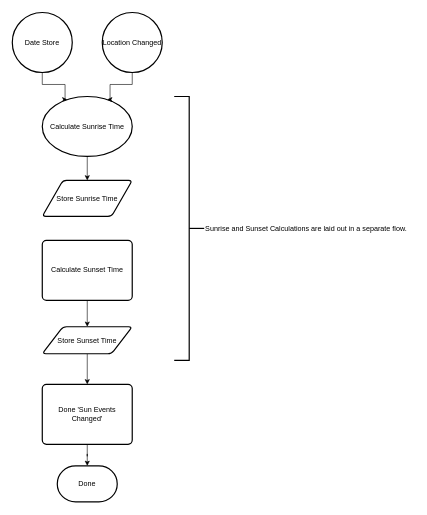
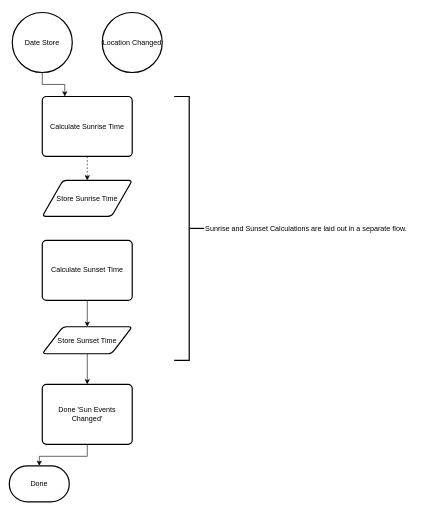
  <mxCell id="0" />
  <mxCell id="1" parent="0" />
  <mxCell id="2" style="edgeStyle=orthogonalEdgeStyle;rounded=0;orthogonalLoop=1;jettySize=auto;html=1;exitX=0.5;exitY=1;exitDx=0;exitDy=0;exitPerimeter=0;entryX=0.25;entryY=0;entryDx=0;entryDy=0;" parent="1" source="3" target="5" edge="1"><mxGeometry relative="1" as="geometry"><Array as="points"><mxPoint x="70" y="140" /><mxPoint x="108" y="140" /></Array></mxGeometry></mxCell>
  <mxCell id="3" value="Date Store" style="strokeWidth=2;html=1;shape=mxgraph.flowchart.start_2;whiteSpace=wrap;" parent="1" vertex="1"><mxGeometry x="20" y="20" width="100" height="100" as="geometry" /></mxCell>
- <mxCell id="4" style="edgeStyle=orthogonalEdgeStyle;rounded=0;orthogonalLoop=1;jettySize=auto;html=1;exitX=0.5;exitY=1;exitDx=0;exitDy=0;entryX=0.5;entryY=0;entryDx=0;entryDy=0;" parent="1" source="5" target="9" edge="1"><mxGeometry relative="1" as="geometry" /></mxCell>
- <mxCell id="5" value="Calculate Sunrise Time" style="ellipse;whiteSpace=wrap;html=1;absoluteArcSize=1;arcSize=14;strokeWidth=2;" parent="1" vertex="1"><mxGeometry x="70" y="160" width="150" height="100" as="geometry" /></mxCell>
+ <mxCell id="4" style="edgeStyle=orthogonalEdgeStyle;rounded=0;orthogonalLoop=1;jettySize=auto;html=1;exitX=0.5;exitY=1;exitDx=0;exitDy=0;entryX=0.5;entryY=0;entryDx=0;entryDy=0;dashed=1;" parent="1" source="5" target="9" edge="1"><mxGeometry relative="1" as="geometry" /></mxCell>
+ <mxCell id="5" value="Calculate Sunrise Time" style="rounded=1;whiteSpace=wrap;html=1;absoluteArcSize=1;arcSize=14;strokeWidth=2;" parent="1" vertex="1"><mxGeometry x="70" y="160" width="150" height="100" as="geometry" /></mxCell>
  <mxCell id="6" style="edgeStyle=orthogonalEdgeStyle;rounded=0;orthogonalLoop=1;jettySize=auto;html=1;exitX=0.5;exitY=1;exitDx=0;exitDy=0;entryX=0.5;entryY=0;entryDx=0;entryDy=0;" parent="1" source="7" target="11" edge="1"><mxGeometry relative="1" as="geometry" /></mxCell>
  <mxCell id="7" value="Calculate Sunset Time" style="rounded=1;whiteSpace=wrap;html=1;absoluteArcSize=1;arcSize=14;strokeWidth=2;" parent="1" vertex="1"><mxGeometry x="70" y="400" width="150" height="100" as="geometry" /></mxCell>
- <mxCell id="8" value="Done" style="strokeWidth=2;html=1;shape=mxgraph.flowchart.terminator;whiteSpace=wrap;" parent="1" vertex="1"><mxGeometry x="95" y="776" width="100" height="60" as="geometry" /></mxCell>
+ <mxCell id="8" value="Done" style="strokeWidth=2;html=1;shape=mxgraph.flowchart.terminator;whiteSpace=wrap;" parent="1" vertex="1"><mxGeometry x="15" y="776" width="100" height="60" as="geometry" /></mxCell>
  <mxCell id="9" value="Store Sunrise Time" style="verticalLabelPosition=middle;verticalAlign=middle;html=1;strokeWidth=2;shape=parallelogram;perimeter=parallelogramPerimeter;whiteSpace=wrap;rounded=1;arcSize=12;size=0.23;labelPosition=center;align=center;" parent="1" vertex="1"><mxGeometry x="70" y="300" width="150" height="60" as="geometry" /></mxCell>
  <mxCell id="10" style="edgeStyle=orthogonalEdgeStyle;rounded=0;orthogonalLoop=1;jettySize=auto;html=1;exitX=0.5;exitY=1;exitDx=0;exitDy=0;" parent="1" source="11" target="13" edge="1"><mxGeometry relative="1" as="geometry" /></mxCell>
  <mxCell id="11" value="Store Sunset Time" style="verticalLabelPosition=middle;verticalAlign=middle;html=1;strokeWidth=2;shape=parallelogram;perimeter=parallelogramPerimeter;whiteSpace=wrap;rounded=1;arcSize=12;size=0.23;labelPosition=center;align=center;" parent="1" vertex="1"><mxGeometry x="70" y="544" width="150" height="45" as="geometry" /></mxCell>
  <mxCell id="12" style="edgeStyle=orthogonalEdgeStyle;rounded=0;orthogonalLoop=1;jettySize=auto;html=1;exitX=0.5;exitY=1;exitDx=0;exitDy=0;" parent="1" source="13" target="8" edge="1"><mxGeometry relative="1" as="geometry" /></mxCell>
  <mxCell id="13" value="Done 'Sun Events Changed'" style="rounded=1;whiteSpace=wrap;html=1;absoluteArcSize=1;arcSize=14;strokeWidth=2;" parent="1" vertex="1"><mxGeometry x="70" y="640" width="150" height="100" as="geometry" /></mxCell>
  <mxCell id="14" value="" style="strokeWidth=2;html=1;shape=mxgraph.flowchart.annotation_2;align=left;flipH=1;labelPosition=right;verticalLabelPosition=middle;verticalAlign=middle;" parent="1" vertex="1"><mxGeometry x="290" y="160" width="50" height="440" as="geometry" /></mxCell>
  <mxCell id="15" value="Sunrise and Sunset Calculations are laid out in a separate flow." style="text;html=1;resizable=0;points=[];autosize=1;align=left;verticalAlign=top;spacingTop=-4;" parent="1" vertex="1"><mxGeometry x="340" y="370" width="350" height="20" as="geometry" /></mxCell>
- <mxCell id="16" style="edgeStyle=orthogonalEdgeStyle;rounded=0;orthogonalLoop=1;jettySize=auto;html=1;entryX=0.75;entryY=0;entryDx=0;entryDy=0;exitX=0.5;exitY=1;exitDx=0;exitDy=0;exitPerimeter=0;" edge="1" parent="1" source="17" target="5"><mxGeometry relative="1" as="geometry"><Array as="points"><mxPoint x="220" y="140" /><mxPoint x="183" y="140" /></Array></mxGeometry></mxCell>
  <mxCell id="17" value="Location Changed" style="strokeWidth=2;html=1;shape=mxgraph.flowchart.start_2;whiteSpace=wrap;" vertex="1" parent="1"><mxGeometry x="170" y="20" width="100" height="100" as="geometry" /></mxCell>
